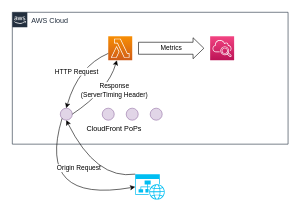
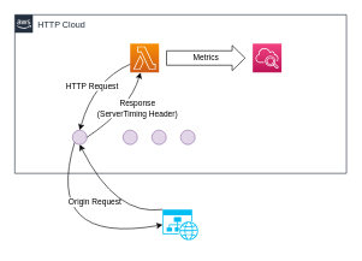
  <mxCell id="0" />
  <mxCell id="1" parent="0" />
- <mxCell id="2" value="AWS Cloud" style="points=[[0,0],[0.25,0],[0.5,0],[0.75,0],[1,0],[1,0.25],[1,0.5],[1,0.75],[1,1],[0.75,1],[0.5,1],[0.25,1],[0,1],[0,0.75],[0,0.5],[0,0.25]];outlineConnect=0;gradientColor=none;html=1;whiteSpace=wrap;fontSize=12;fontStyle=0;container=1;pointerEvents=0;collapsible=0;recursiveResize=0;shape=mxgraph.aws4.group;grIcon=mxgraph.aws4.group_aws_cloud_alt;strokeColor=#232F3E;fillColor=none;verticalAlign=top;align=left;spacingLeft=30;fontColor=#232F3E;dashed=0;" vertex="1" parent="1"><mxGeometry x="20" y="20" width="460" height="220" as="geometry" /></mxCell>
+ <mxCell id="2" value="HTTP Cloud" style="points=[[0,0],[0.25,0],[0.5,0],[0.75,0],[1,0],[1,0.25],[1,0.5],[1,0.75],[1,1],[0.75,1],[0.5,1],[0.25,1],[0,1],[0,0.75],[0,0.5],[0,0.25]];outlineConnect=0;gradientColor=none;html=1;whiteSpace=wrap;fontSize=12;fontStyle=0;container=1;pointerEvents=0;collapsible=0;recursiveResize=0;shape=mxgraph.aws4.group;grIcon=mxgraph.aws4.group_aws_cloud_alt;strokeColor=#232F3E;fillColor=none;verticalAlign=top;align=left;spacingLeft=30;fontColor=#232F3E;dashed=0;" vertex="1" parent="1"><mxGeometry x="20" y="20" width="460" height="220" as="geometry" /></mxCell>
  <mxCell id="3" value="" style="sketch=0;points=[[0,0,0],[0.25,0,0],[0.5,0,0],[0.75,0,0],[1,0,0],[0,1,0],[0.25,1,0],[0.5,1,0],[0.75,1,0],[1,1,0],[0,0.25,0],[0,0.5,0],[0,0.75,0],[1,0.25,0],[1,0.5,0],[1,0.75,0]];outlineConnect=0;fontColor=#232F3E;gradientColor=#F78E04;gradientDirection=north;fillColor=#D05C17;strokeColor=#ffffff;dashed=0;verticalLabelPosition=bottom;verticalAlign=top;align=center;html=1;fontSize=12;fontStyle=0;aspect=fixed;shape=mxgraph.aws4.resourceIcon;resIcon=mxgraph.aws4.lambda;" vertex="1" parent="2"><mxGeometry x="160" y="40" width="40" height="40" as="geometry" /></mxCell>
  <mxCell id="4" value="" style="sketch=0;points=[[0,0,0],[0.25,0,0],[0.5,0,0],[0.75,0,0],[1,0,0],[0,1,0],[0.25,1,0],[0.5,1,0],[0.75,1,0],[1,1,0],[0,0.25,0],[0,0.5,0],[0,0.75,0],[1,0.25,0],[1,0.5,0],[1,0.75,0]];points=[[0,0,0],[0.25,0,0],[0.5,0,0],[0.75,0,0],[1,0,0],[0,1,0],[0.25,1,0],[0.5,1,0],[0.75,1,0],[1,1,0],[0,0.25,0],[0,0.5,0],[0,0.75,0],[1,0.25,0],[1,0.5,0],[1,0.75,0]];outlineConnect=0;fontColor=#232F3E;gradientColor=#F34482;gradientDirection=north;fillColor=#BC1356;strokeColor=#ffffff;dashed=0;verticalLabelPosition=bottom;verticalAlign=top;align=center;html=1;fontSize=12;fontStyle=0;aspect=fixed;shape=mxgraph.aws4.resourceIcon;resIcon=mxgraph.aws4.cloudwatch_2;" vertex="1" parent="2"><mxGeometry x="330" y="40" width="40" height="40" as="geometry" /></mxCell>
  <mxCell id="5" value="" style="ellipse;whiteSpace=wrap;html=1;aspect=fixed;fillColor=#e1d5e7;strokeColor=#9673a6;" vertex="1" parent="2"><mxGeometry x="80" y="160" width="20" height="20" as="geometry" /></mxCell>
  <mxCell id="6" value="" style="ellipse;whiteSpace=wrap;html=1;aspect=fixed;fillColor=#e1d5e7;strokeColor=#9673a6;" vertex="1" parent="2"><mxGeometry x="150" y="160" width="20" height="20" as="geometry" /></mxCell>
  <mxCell id="7" value="" style="ellipse;whiteSpace=wrap;html=1;aspect=fixed;fillColor=#e1d5e7;strokeColor=#9673a6;" vertex="1" parent="2"><mxGeometry x="190" y="160" width="20" height="20" as="geometry" /></mxCell>
  <mxCell id="8" value="" style="ellipse;whiteSpace=wrap;html=1;aspect=fixed;fillColor=#e1d5e7;strokeColor=#9673a6;" vertex="1" parent="2"><mxGeometry x="230" y="160" width="20" height="20" as="geometry" /></mxCell>
  <mxCell id="9" value="HTTP Request" style="curved=1;endArrow=classic;html=1;rounded=0;entryX=0.5;entryY=0;entryDx=0;entryDy=0;" edge="1" parent="2" source="3" target="5"><mxGeometry width="50" height="50" relative="1" as="geometry"><mxPoint x="100" y="170" as="sourcePoint" /><mxPoint x="150" y="120" as="targetPoint" /><Array as="points"><mxPoint x="110" y="90" /></Array></mxGeometry></mxCell>
  <mxCell id="10" value="Response&lt;br&gt;(ServerTiming Header)" style="curved=1;endArrow=classic;html=1;rounded=0;exitX=1;exitY=0.5;exitDx=0;exitDy=0;" edge="1" parent="2" source="5" target="3"><mxGeometry x="0.206" y="-10" width="50" height="50" relative="1" as="geometry"><mxPoint x="170" y="78.571" as="sourcePoint" /><mxPoint x="120" y="180" as="targetPoint" /><Array as="points"><mxPoint x="160" y="130" /></Array><mxPoint as="offset" /></mxGeometry></mxCell>
  <mxCell id="11" value="Metrics" style="shape=flexArrow;endArrow=classic;html=1;rounded=0;endWidth=14;endSize=5.67;width=20;" edge="1" parent="2"><mxGeometry width="50" height="50" relative="1" as="geometry"><mxPoint x="210" y="60" as="sourcePoint" /><mxPoint x="320" y="60" as="targetPoint" /></mxGeometry></mxCell>
- <mxCell id="12" value="CloudFront PoPs" style="text;html=1;strokeColor=none;fillColor=none;align=center;verticalAlign=middle;whiteSpace=wrap;rounded=0;" vertex="1" parent="2"><mxGeometry x="120" y="180" width="100" height="30" as="geometry" /></mxCell>
  <mxCell id="13" value="" style="verticalLabelPosition=bottom;html=1;verticalAlign=top;align=center;strokeColor=none;fillColor=#00BEF2;shape=mxgraph.azure.website_generic;pointerEvents=1;" vertex="1" parent="1"><mxGeometry x="225" y="290" width="50" height="42.5" as="geometry" /></mxCell>
  <mxCell id="14" value="Origin Request" style="curved=1;endArrow=classic;html=1;rounded=0;entryX=0;entryY=0.5;entryDx=0;entryDy=0;exitX=0;exitY=1;exitDx=0;exitDy=0;entryPerimeter=0;" edge="1" parent="1" source="5" target="13"><mxGeometry x="0.443" y="47" width="50" height="50" relative="1" as="geometry"><mxPoint x="190" y="98.571" as="sourcePoint" /><mxPoint x="120" y="190" as="targetPoint" /><Array as="points"><mxPoint x="60" y="340" /></Array><mxPoint as="offset" /></mxGeometry></mxCell>
  <mxCell id="15" value="" style="curved=1;endArrow=classic;html=1;rounded=0;exitX=0;exitY=0;exitDx=0;exitDy=0;exitPerimeter=0;entryX=0.5;entryY=1;entryDx=0;entryDy=0;" edge="1" parent="1" source="13" target="5"><mxGeometry x="0.206" y="-10" width="50" height="50" relative="1" as="geometry"><mxPoint x="130" y="200" as="sourcePoint" /><mxPoint x="204.286" y="110" as="targetPoint" /><Array as="points"><mxPoint x="160" y="300" /></Array><mxPoint as="offset" /></mxGeometry></mxCell>
